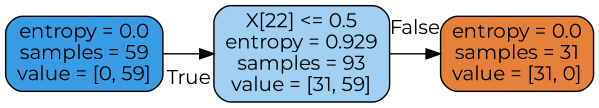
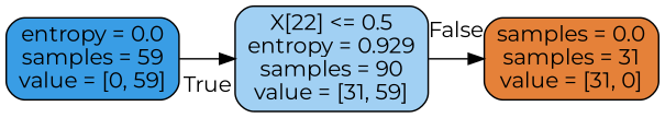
  digraph {
    fontname=Montserrat
    rankdir=LR
    node [color=black fontname=Montserrat shape=box style="filled, rounded"]
    edge [fontname=Montserrat labeldistance=2.5]
-   n1 [fillcolor="#399de579" label="X[22] <= 0.5\nentropy = 0.929\nsamples = 93\nvalue = [31, 59]"]
-   n2 [fillcolor="#e58139ff" label="entropy = 0.0\nsamples = 31\nvalue = [31, 0]"]
+   n1 [fillcolor="#399de579" label="X[22] <= 0.5\nentropy = 0.929\nsamples = 90\nvalue = [31, 59]"]
+   n2 [fillcolor="#e58139ff" label="samples = 0.0\nsamples = 31\nvalue = [31, 0]"]
    n3 [fillcolor="#399de5ff" label="entropy = 0.0\nsamples = 59\nvalue = [0, 59]"]
    n1 -> n2 [headlabel=False labelangle=-45]
    n3 -> n1 [headlabel=True labelangle=45]
  }
